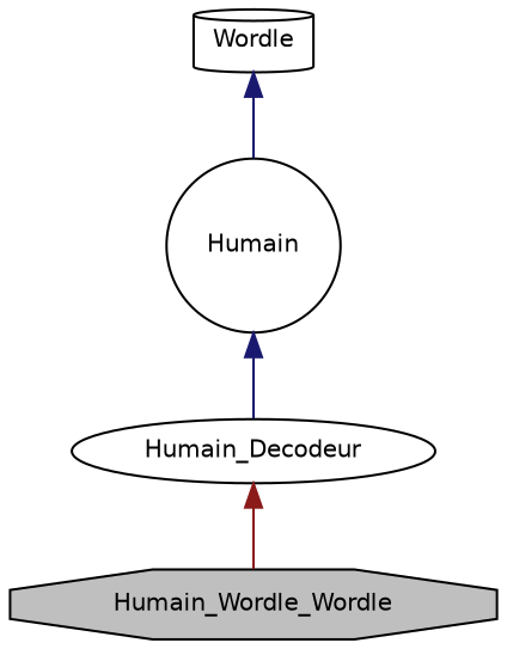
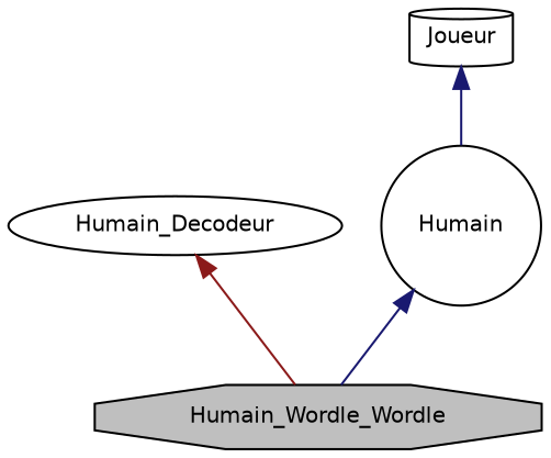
  digraph {
    fontname="DejaVu Sans"
    node [color=black fillcolor=white fontname="DejaVu Sans" fontsize=10 style=filled]
    edge [color=midnightblue dir=back fontname="DejaVu Sans" fontsize=10 labelfontname=Helvetica labelfontsize=10 style=solid]
    n1 [fillcolor=grey75 fontcolor=black height=0.2 label=Humain_Wordle_Wordle shape=octagon width=0.4]
    n2 [height=0.2 label=Humain_Decodeur shape=ellipse width=0.4]
    n3 [height=0.2 label=Humain shape=circle width=0.4]
-   n4 [height=0.2 label=Wordle shape=cylinder width=0.4]
+   n4 [height=0.2 label=Joueur shape=cylinder width=0.4]
    n2 -> n1 [color=firebrick4]
-   n3 -> n2
+   n3 -> n1
    n4 -> n3
  }
